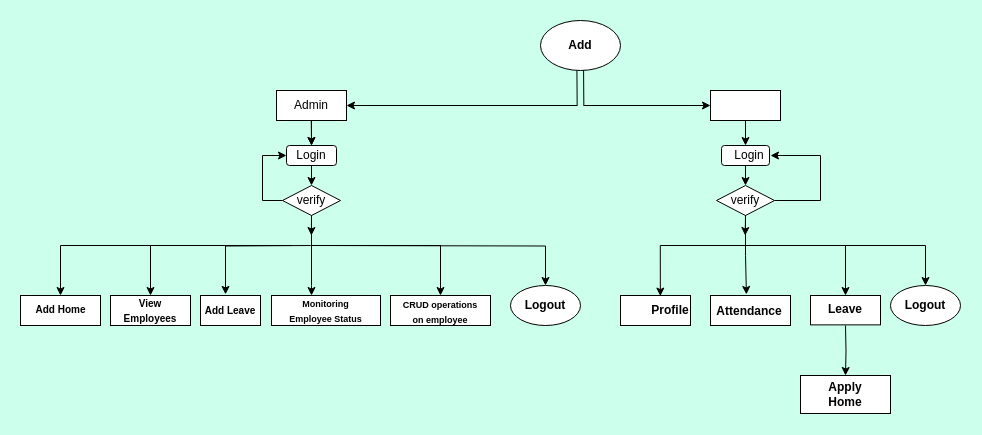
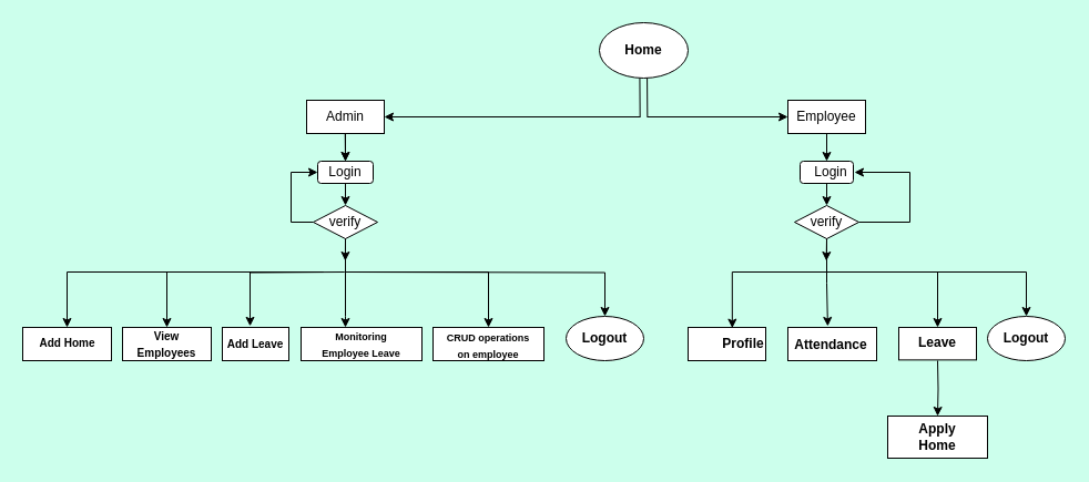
  <mxCell id="0" />
  <mxCell id="1" parent="0" />
  <mxCell id="2" value="" style="ellipse;whiteSpace=wrap;html=1;" vertex="1" parent="1"><mxGeometry x="540" y="20" width="80" height="50" as="geometry" /></mxCell>
- <mxCell id="3" value="&lt;font size=&quot;1&quot;&gt;&lt;b style=&quot;font-size: 12px&quot;&gt;Add&lt;/b&gt;&lt;/font&gt;" style="text;html=1;strokeColor=none;fillColor=none;align=center;verticalAlign=middle;whiteSpace=wrap;rounded=0;" vertex="1" parent="1"><mxGeometry x="570" y="40" width="20" height="10" as="geometry" /></mxCell>
+ <mxCell id="3" value="&lt;font size=&quot;1&quot;&gt;&lt;b style=&quot;font-size: 12px&quot;&gt;Home&lt;/b&gt;&lt;/font&gt;" style="text;html=1;strokeColor=none;fillColor=none;align=center;verticalAlign=middle;whiteSpace=wrap;rounded=0;" vertex="1" parent="1"><mxGeometry x="570" y="40" width="20" height="10" as="geometry" /></mxCell>
  <mxCell id="4" value="" style="shape=link;html=1;width=6.667;" edge="1" parent="1"><mxGeometry width="100" relative="1" as="geometry"><mxPoint x="579.76" y="70" as="sourcePoint" /><mxPoint x="580" y="105" as="targetPoint" /></mxGeometry></mxCell>
  <mxCell id="5" value="" style="endArrow=classic;html=1;entryX=1;entryY=0.5;entryDx=0;entryDy=0;" edge="1" parent="1" target="8"><mxGeometry width="50" height="50" relative="1" as="geometry"><mxPoint x="577" y="105" as="sourcePoint" /><mxPoint x="360" y="107" as="targetPoint" /></mxGeometry></mxCell>
  <mxCell id="6" value="" style="endArrow=classic;html=1;entryX=0;entryY=0.5;entryDx=0;entryDy=0;" edge="1" parent="1" target="11"><mxGeometry width="50" height="50" relative="1" as="geometry"><mxPoint x="583" y="105" as="sourcePoint" /><mxPoint x="653" y="105" as="targetPoint" /></mxGeometry></mxCell>
  <mxCell id="7" style="edgeStyle=orthogonalEdgeStyle;rounded=0;orthogonalLoop=1;jettySize=auto;html=1;" edge="1" parent="1" source="8"><mxGeometry relative="1" as="geometry"><mxPoint x="311" y="145" as="targetPoint" /></mxGeometry></mxCell>
  <mxCell id="8" value="" style="rounded=1;whiteSpace=wrap;html=1;arcSize=0;" vertex="1" parent="1"><mxGeometry x="276" y="90" width="70" height="30" as="geometry" /></mxCell>
  <mxCell id="9" value="Admin" style="text;html=1;strokeColor=none;fillColor=none;align=center;verticalAlign=middle;whiteSpace=wrap;rounded=0;" vertex="1" parent="1"><mxGeometry x="291" y="95" width="40" height="20" as="geometry" /></mxCell>
  <mxCell id="10" style="edgeStyle=orthogonalEdgeStyle;rounded=0;orthogonalLoop=1;jettySize=auto;html=1;entryX=0.4;entryY=0;entryDx=0;entryDy=0;entryPerimeter=0;" edge="1" parent="1" source="11" target="23"><mxGeometry relative="1" as="geometry" /></mxCell>
  <mxCell id="11" value="" style="rounded=1;whiteSpace=wrap;html=1;arcSize=0;" vertex="1" parent="1"><mxGeometry x="710" y="90" width="70" height="30" as="geometry" /></mxCell>
+ <mxCell id="12" value="Employee" style="text;html=1;strokeColor=none;fillColor=none;align=center;verticalAlign=middle;whiteSpace=wrap;rounded=0;" vertex="1" parent="1"><mxGeometry x="725" y="95" width="40" height="20" as="geometry" /></mxCell>
  <mxCell id="13" style="edgeStyle=orthogonalEdgeStyle;rounded=0;orthogonalLoop=1;jettySize=auto;html=1;entryX=0.5;entryY=0;entryDx=0;entryDy=0;" edge="1" parent="1" target="39"><mxGeometry relative="1" as="geometry"><mxPoint x="310" y="245" as="sourcePoint" /><mxPoint x="440" y="292" as="targetPoint" /></mxGeometry></mxCell>
  <mxCell id="14" value="" style="rounded=1;whiteSpace=wrap;html=1;" vertex="1" parent="1"><mxGeometry x="286" y="145" width="50" height="20" as="geometry" /></mxCell>
  <mxCell id="15" value="" style="endArrow=classic;html=1;" edge="1" parent="1"><mxGeometry width="50" height="50" relative="1" as="geometry"><mxPoint x="310.76" y="120" as="sourcePoint" /><mxPoint x="311" y="145" as="targetPoint" /></mxGeometry></mxCell>
  <mxCell id="16" style="edgeStyle=orthogonalEdgeStyle;rounded=0;orthogonalLoop=1;jettySize=auto;html=1;" edge="1" parent="1" target="24"><mxGeometry relative="1" as="geometry"><mxPoint x="80" y="285" as="targetPoint" /><mxPoint x="291" y="245" as="sourcePoint" /><Array as="points"><mxPoint x="60" y="245" /></Array></mxGeometry></mxCell>
  <mxCell id="17" style="edgeStyle=orthogonalEdgeStyle;rounded=0;orthogonalLoop=1;jettySize=auto;html=1;" edge="1" parent="1"><mxGeometry relative="1" as="geometry"><mxPoint x="291" y="245" as="sourcePoint" /><mxPoint x="150" y="295" as="targetPoint" /><Array as="points"><mxPoint x="150" y="245" /></Array></mxGeometry></mxCell>
  <mxCell id="18" style="edgeStyle=orthogonalEdgeStyle;rounded=0;orthogonalLoop=1;jettySize=auto;html=1;entryX=0.417;entryY=-0.038;entryDx=0;entryDy=0;entryPerimeter=0;" edge="1" parent="1" target="28"><mxGeometry relative="1" as="geometry"><mxPoint x="310" y="245" as="sourcePoint" /></mxGeometry></mxCell>
  <mxCell id="19" style="edgeStyle=orthogonalEdgeStyle;rounded=0;orthogonalLoop=1;jettySize=auto;html=1;exitX=0.5;exitY=1;exitDx=0;exitDy=0;" edge="1" parent="1" source="36"><mxGeometry relative="1" as="geometry"><mxPoint x="311" y="245" as="sourcePoint" /><mxPoint x="311" y="295" as="targetPoint" /><Array as="points"><mxPoint x="311" y="285" /></Array></mxGeometry></mxCell>
  <mxCell id="20" style="edgeStyle=orthogonalEdgeStyle;rounded=0;orthogonalLoop=1;jettySize=auto;html=1;exitX=0.5;exitY=1;exitDx=0;exitDy=0;entryX=0.5;entryY=0;entryDx=0;entryDy=0;" edge="1" parent="1" source="21" target="36"><mxGeometry relative="1" as="geometry" /></mxCell>
  <mxCell id="21" value="Login" style="text;html=1;strokeColor=none;fillColor=none;align=center;verticalAlign=middle;whiteSpace=wrap;rounded=0;" vertex="1" parent="1"><mxGeometry x="291" y="145" width="40" height="20" as="geometry" /></mxCell>
  <mxCell id="22" value="" style="rounded=1;whiteSpace=wrap;html=1;" vertex="1" parent="1"><mxGeometry x="721" y="145" width="48" height="20" as="geometry" /></mxCell>
  <mxCell id="23" value="Login" style="text;html=1;strokeColor=none;fillColor=none;align=center;verticalAlign=middle;whiteSpace=wrap;rounded=0;" vertex="1" parent="1"><mxGeometry x="729" y="145" width="40" height="20" as="geometry" /></mxCell>
  <mxCell id="24" value="" style="rounded=0;whiteSpace=wrap;html=1;" vertex="1" parent="1"><mxGeometry x="20" y="295" width="80" height="30" as="geometry" /></mxCell>
  <mxCell id="25" value="&lt;font style=&quot;font-size: 10px&quot;&gt;&lt;b&gt;Add Home&lt;/b&gt;&lt;/font&gt;" style="text;html=1;strokeColor=none;fillColor=none;align=center;verticalAlign=middle;whiteSpace=wrap;rounded=0;" vertex="1" parent="1"><mxGeometry x="32.5" y="300.62" width="55" height="17.5" as="geometry" /></mxCell>
  <mxCell id="26" value="" style="rounded=0;whiteSpace=wrap;html=1;" vertex="1" parent="1"><mxGeometry x="110" y="295" width="80" height="30" as="geometry" /></mxCell>
  <mxCell id="27" value="&lt;font style=&quot;font-size: 10px&quot;&gt;&lt;b&gt;View Employees&lt;/b&gt;&lt;/font&gt;" style="text;html=1;strokeColor=none;fillColor=none;align=center;verticalAlign=middle;whiteSpace=wrap;rounded=0;" vertex="1" parent="1"><mxGeometry x="120" y="300.62" width="60" height="18.75" as="geometry" /></mxCell>
  <mxCell id="28" value="" style="rounded=0;whiteSpace=wrap;html=1;" vertex="1" parent="1"><mxGeometry x="200" y="295" width="60" height="30" as="geometry" /></mxCell>
  <mxCell id="29" value="&lt;font style=&quot;font-size: 10px&quot;&gt;&lt;b&gt;Add Leave&lt;/b&gt;&lt;/font&gt;" style="text;html=1;strokeColor=none;fillColor=none;align=center;verticalAlign=middle;whiteSpace=wrap;rounded=0;" vertex="1" parent="1"><mxGeometry x="200" y="305" width="60" height="10" as="geometry" /></mxCell>
  <mxCell id="30" value="" style="rounded=0;whiteSpace=wrap;html=1;" vertex="1" parent="1"><mxGeometry x="271" y="295" width="109" height="30" as="geometry" /></mxCell>
- <mxCell id="31" value="&lt;font style=&quot;line-height: 90% ; font-size: 9px&quot;&gt;&lt;b&gt;Monitoring Employee Status&lt;/b&gt;&lt;/font&gt;" style="text;html=1;strokeColor=none;fillColor=none;align=center;verticalAlign=middle;whiteSpace=wrap;rounded=0;" vertex="1" parent="1"><mxGeometry x="281" y="299.37" width="89" height="21.25" as="geometry" /></mxCell>
+ <mxCell id="31" value="&lt;font style=&quot;line-height: 90% ; font-size: 9px&quot;&gt;&lt;b&gt;Monitoring Employee Leave&lt;/b&gt;&lt;/font&gt;" style="text;html=1;strokeColor=none;fillColor=none;align=center;verticalAlign=middle;whiteSpace=wrap;rounded=0;" vertex="1" parent="1"><mxGeometry x="281" y="299.37" width="89" height="21.25" as="geometry" /></mxCell>
  <mxCell id="32" value="" style="rounded=0;whiteSpace=wrap;html=1;" vertex="1" parent="1"><mxGeometry x="390" y="295" width="100" height="30" as="geometry" /></mxCell>
  <mxCell id="33" value="&lt;font style=&quot;font-size: 9px&quot;&gt;&lt;b&gt;CRUD operations on employee&lt;/b&gt;&lt;/font&gt;" style="text;html=1;strokeColor=none;fillColor=none;align=center;verticalAlign=middle;whiteSpace=wrap;rounded=0;" vertex="1" parent="1"><mxGeometry x="400" y="310" width="80" as="geometry" /></mxCell>
  <mxCell id="34" style="edgeStyle=orthogonalEdgeStyle;rounded=0;orthogonalLoop=1;jettySize=auto;html=1;exitX=0;exitY=0.5;exitDx=0;exitDy=0;entryX=0;entryY=0.5;entryDx=0;entryDy=0;" edge="1" parent="1" source="36" target="14"><mxGeometry relative="1" as="geometry" /></mxCell>
  <mxCell id="35" style="edgeStyle=orthogonalEdgeStyle;rounded=0;orthogonalLoop=1;jettySize=auto;html=1;exitX=0.5;exitY=1;exitDx=0;exitDy=0;" edge="1" parent="1" source="36"><mxGeometry relative="1" as="geometry"><mxPoint x="310.897" y="235" as="targetPoint" /></mxGeometry></mxCell>
  <mxCell id="36" value="" style="rhombus;whiteSpace=wrap;html=1;" vertex="1" parent="1"><mxGeometry x="282" y="185" width="58" height="30" as="geometry" /></mxCell>
  <mxCell id="37" style="edgeStyle=orthogonalEdgeStyle;rounded=0;orthogonalLoop=1;jettySize=auto;html=1;entryX=0.5;entryY=0;entryDx=0;entryDy=0;" edge="1" parent="1" target="32"><mxGeometry relative="1" as="geometry"><mxPoint x="311" y="235" as="targetPoint" /><mxPoint x="311" y="215" as="sourcePoint" /><Array as="points"><mxPoint x="311" y="245" /><mxPoint x="440" y="245" /></Array></mxGeometry></mxCell>
  <mxCell id="38" value="verify" style="text;html=1;strokeColor=none;fillColor=none;align=center;verticalAlign=middle;whiteSpace=wrap;rounded=0;" vertex="1" parent="1"><mxGeometry x="305.25" y="195" width="11.5" height="10" as="geometry" /></mxCell>
  <mxCell id="39" value="" style="ellipse;whiteSpace=wrap;html=1;" vertex="1" parent="1"><mxGeometry x="510" y="285" width="70" height="40" as="geometry" /></mxCell>
  <mxCell id="40" value="&lt;b&gt;Logout&lt;/b&gt;" style="text;html=1;strokeColor=none;fillColor=none;align=center;verticalAlign=middle;whiteSpace=wrap;rounded=0;" vertex="1" parent="1"><mxGeometry x="525" y="295" width="40" height="20" as="geometry" /></mxCell>
  <mxCell id="41" style="edgeStyle=orthogonalEdgeStyle;rounded=0;orthogonalLoop=1;jettySize=auto;html=1;exitX=0.5;exitY=1;exitDx=0;exitDy=0;entryX=0.5;entryY=0;entryDx=0;entryDy=0;" edge="1" parent="1" target="46"><mxGeometry relative="1" as="geometry"><mxPoint x="745" y="165" as="sourcePoint" /></mxGeometry></mxCell>
  <mxCell id="42" style="edgeStyle=orthogonalEdgeStyle;rounded=0;orthogonalLoop=1;jettySize=auto;html=1;exitX=0.5;exitY=1;exitDx=0;exitDy=0;entryX=0.569;entryY=0.02;entryDx=0;entryDy=0;entryPerimeter=0;" edge="1" parent="1" source="46" target="50"><mxGeometry relative="1" as="geometry"><Array as="points"><mxPoint x="745" y="245" /><mxPoint x="660" y="245" /></Array></mxGeometry></mxCell>
  <mxCell id="43" style="edgeStyle=orthogonalEdgeStyle;rounded=0;orthogonalLoop=1;jettySize=auto;html=1;exitX=0.5;exitY=1;exitDx=0;exitDy=0;entryX=0.449;entryY=-0.036;entryDx=0;entryDy=0;entryPerimeter=0;" edge="1" parent="1" source="46" target="52"><mxGeometry relative="1" as="geometry" /></mxCell>
  <mxCell id="44" style="edgeStyle=orthogonalEdgeStyle;rounded=0;orthogonalLoop=1;jettySize=auto;html=1;exitX=0.5;exitY=1;exitDx=0;exitDy=0;entryX=0.5;entryY=0;entryDx=0;entryDy=0;" edge="1" parent="1" source="46" target="59"><mxGeometry relative="1" as="geometry"><Array as="points"><mxPoint x="745" y="245" /><mxPoint x="925" y="245" /></Array></mxGeometry></mxCell>
  <mxCell id="45" style="edgeStyle=orthogonalEdgeStyle;rounded=0;orthogonalLoop=1;jettySize=auto;html=1;exitX=0.5;exitY=1;exitDx=0;exitDy=0;" edge="1" parent="1" source="46"><mxGeometry relative="1" as="geometry"><mxPoint x="744.69" y="235" as="targetPoint" /></mxGeometry></mxCell>
  <mxCell id="46" value="" style="rhombus;whiteSpace=wrap;html=1;" vertex="1" parent="1"><mxGeometry x="716" y="185" width="58" height="30" as="geometry" /></mxCell>
  <mxCell id="47" style="edgeStyle=orthogonalEdgeStyle;rounded=0;orthogonalLoop=1;jettySize=auto;html=1;exitX=1;exitY=0.5;exitDx=0;exitDy=0;" edge="1" parent="1" source="46"><mxGeometry relative="1" as="geometry"><mxPoint x="770" y="155" as="targetPoint" /><Array as="points"><mxPoint x="820" y="200" /><mxPoint x="820" y="155" /></Array></mxGeometry></mxCell>
  <mxCell id="48" style="edgeStyle=orthogonalEdgeStyle;rounded=0;orthogonalLoop=1;jettySize=auto;html=1;entryX=0.5;entryY=0;entryDx=0;entryDy=0;" edge="1" parent="1" target="54"><mxGeometry relative="1" as="geometry"><mxPoint x="745" y="215" as="sourcePoint" /><Array as="points"><mxPoint x="745" y="245" /><mxPoint x="845" y="245" /></Array></mxGeometry></mxCell>
  <mxCell id="49" value="verify" style="text;html=1;strokeColor=none;fillColor=none;align=center;verticalAlign=middle;whiteSpace=wrap;rounded=0;" vertex="1" parent="1"><mxGeometry x="739.25" y="195" width="11.5" height="10" as="geometry" /></mxCell>
  <mxCell id="50" value="" style="rounded=0;whiteSpace=wrap;html=1;" vertex="1" parent="1"><mxGeometry x="620" y="295" width="70" height="30" as="geometry" /></mxCell>
  <mxCell id="51" value="&lt;b&gt;Profile&lt;/b&gt;" style="text;html=1;strokeColor=none;fillColor=none;align=center;verticalAlign=middle;whiteSpace=wrap;rounded=0;" vertex="1" parent="1"><mxGeometry x="655" y="302.5" width="30" height="15" as="geometry" /></mxCell>
  <mxCell id="52" value="" style="rounded=0;whiteSpace=wrap;html=1;" vertex="1" parent="1"><mxGeometry x="710" y="295" width="80" height="30" as="geometry" /></mxCell>
  <mxCell id="53" value="&lt;b&gt;Attendance&lt;/b&gt;" style="text;html=1;strokeColor=none;fillColor=none;align=center;verticalAlign=middle;whiteSpace=wrap;rounded=0;" vertex="1" parent="1"><mxGeometry x="724" y="303.75" width="50" height="14.37" as="geometry" /></mxCell>
  <mxCell id="54" value="" style="rounded=0;whiteSpace=wrap;html=1;" vertex="1" parent="1"><mxGeometry x="810" y="295" width="70" height="29.37" as="geometry" /></mxCell>
  <mxCell id="55" style="edgeStyle=orthogonalEdgeStyle;rounded=0;orthogonalLoop=1;jettySize=auto;html=1;entryX=0.5;entryY=0;entryDx=0;entryDy=0;" edge="1" parent="1" target="57"><mxGeometry relative="1" as="geometry"><mxPoint x="845" y="325" as="sourcePoint" /></mxGeometry></mxCell>
  <mxCell id="56" value="&lt;b&gt;Leave&lt;/b&gt;" style="text;html=1;strokeColor=none;fillColor=none;align=center;verticalAlign=middle;whiteSpace=wrap;rounded=0;" vertex="1" parent="1"><mxGeometry x="830" y="302.19" width="30" height="14.37" as="geometry" /></mxCell>
  <mxCell id="57" value="" style="rounded=0;whiteSpace=wrap;html=1;" vertex="1" parent="1"><mxGeometry x="800" y="375" width="90" height="38" as="geometry" /></mxCell>
  <mxCell id="58" value="&lt;b&gt;Apply Home&lt;/b&gt;" style="text;html=1;strokeColor=none;fillColor=none;align=center;verticalAlign=middle;whiteSpace=wrap;rounded=0;" vertex="1" parent="1"><mxGeometry x="820" y="387.75" width="50" height="12.5" as="geometry" /></mxCell>
  <mxCell id="59" value="" style="ellipse;whiteSpace=wrap;html=1;" vertex="1" parent="1"><mxGeometry x="890" y="285" width="70" height="40" as="geometry" /></mxCell>
  <mxCell id="60" value="&lt;b&gt;Logout&lt;/b&gt;" style="text;html=1;strokeColor=none;fillColor=none;align=center;verticalAlign=middle;whiteSpace=wrap;rounded=0;" vertex="1" parent="1"><mxGeometry x="905" y="295" width="40" height="20" as="geometry" /></mxCell>
